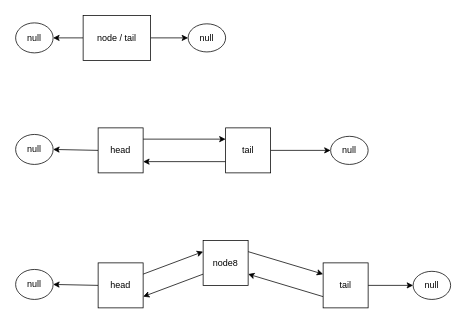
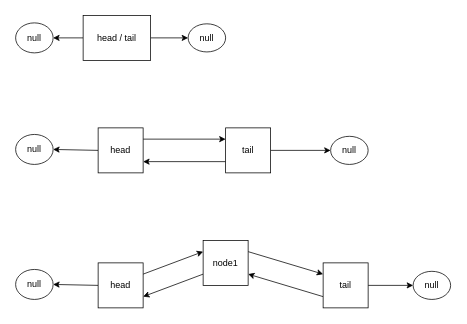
  <mxCell id="0" />
  <mxCell id="1" parent="0" />
  <mxCell id="2" style="edgeStyle=none;html=1;exitX=0;exitY=0.75;exitDx=0;exitDy=0;entryX=1;entryY=0.75;entryDx=0;entryDy=0;" parent="1" source="4" target="14" edge="1"><mxGeometry relative="1" as="geometry" /></mxCell>
  <mxCell id="3" style="edgeStyle=none;html=1;exitX=1;exitY=0.25;exitDx=0;exitDy=0;entryX=0;entryY=0.25;entryDx=0;entryDy=0;" parent="1" source="4" target="17" edge="1"><mxGeometry relative="1" as="geometry" /></mxCell>
- <mxCell id="4" value="node8" style="rounded=0;whiteSpace=wrap;html=1;" parent="1" vertex="1"><mxGeometry x="270" y="320" width="60" height="60" as="geometry" /></mxCell>
+ <mxCell id="4" value="node1" style="rounded=0;whiteSpace=wrap;html=1;" parent="1" vertex="1"><mxGeometry x="270" y="320" width="60" height="60" as="geometry" /></mxCell>
  <mxCell id="5" value="null" style="ellipse;whiteSpace=wrap;html=1;" parent="1" vertex="1"><mxGeometry x="20" y="358.75" width="50" height="40" as="geometry" /></mxCell>
  <mxCell id="6" value="null" style="ellipse;whiteSpace=wrap;html=1;" parent="1" vertex="1"><mxGeometry x="550" y="361.25" width="50" height="37.5" as="geometry" /></mxCell>
  <mxCell id="7" style="edgeStyle=none;html=1;exitX=1;exitY=0.5;exitDx=0;exitDy=0;entryX=0;entryY=0.5;entryDx=0;entryDy=0;" parent="1" source="9" target="11" edge="1"><mxGeometry relative="1" as="geometry" /></mxCell>
  <mxCell id="8" style="edgeStyle=none;html=1;exitX=0;exitY=0.5;exitDx=0;exitDy=0;entryX=1;entryY=0.5;entryDx=0;entryDy=0;" parent="1" source="9" target="10" edge="1"><mxGeometry relative="1" as="geometry" /></mxCell>
- <mxCell id="9" value="node / tail" style="rounded=0;whiteSpace=wrap;html=1;" parent="1" vertex="1"><mxGeometry x="110" y="20" width="90" height="60" as="geometry" /></mxCell>
+ <mxCell id="9" value="head / tail" style="rounded=0;whiteSpace=wrap;html=1;" parent="1" vertex="1"><mxGeometry x="110" y="20" width="90" height="60" as="geometry" /></mxCell>
  <mxCell id="10" value="null" style="ellipse;whiteSpace=wrap;html=1;" parent="1" vertex="1"><mxGeometry x="20" y="30" width="50" height="40" as="geometry" /></mxCell>
  <mxCell id="11" value="null" style="ellipse;whiteSpace=wrap;html=1;" parent="1" vertex="1"><mxGeometry x="250" y="31.25" width="50" height="37.5" as="geometry" /></mxCell>
  <mxCell id="12" style="edgeStyle=none;html=1;exitX=0;exitY=0.5;exitDx=0;exitDy=0;entryX=1;entryY=0.5;entryDx=0;entryDy=0;" parent="1" source="14" target="5" edge="1"><mxGeometry relative="1" as="geometry" /></mxCell>
  <mxCell id="13" style="edgeStyle=none;html=1;exitX=1;exitY=0.25;exitDx=0;exitDy=0;entryX=0;entryY=0.25;entryDx=0;entryDy=0;" parent="1" source="14" target="4" edge="1"><mxGeometry relative="1" as="geometry" /></mxCell>
  <mxCell id="14" value="head" style="rounded=0;whiteSpace=wrap;html=1;" parent="1" vertex="1"><mxGeometry x="130" y="350" width="60" height="60" as="geometry" /></mxCell>
  <mxCell id="15" style="edgeStyle=none;html=1;exitX=1;exitY=0.5;exitDx=0;exitDy=0;" parent="1" source="17" target="6" edge="1"><mxGeometry relative="1" as="geometry" /></mxCell>
  <mxCell id="16" style="edgeStyle=none;html=1;exitX=0;exitY=0.75;exitDx=0;exitDy=0;entryX=1;entryY=0.75;entryDx=0;entryDy=0;" parent="1" source="17" target="4" edge="1"><mxGeometry relative="1" as="geometry" /></mxCell>
  <mxCell id="17" value="tail" style="rounded=0;whiteSpace=wrap;html=1;" parent="1" vertex="1"><mxGeometry x="430" y="350" width="60" height="60" as="geometry" /></mxCell>
  <mxCell id="18" style="edgeStyle=none;html=1;exitX=1;exitY=0.25;exitDx=0;exitDy=0;entryX=0;entryY=0.25;entryDx=0;entryDy=0;" edge="1" parent="1" source="22" target="25"><mxGeometry relative="1" as="geometry"><mxPoint x="330" y="155" as="sourcePoint" /></mxGeometry></mxCell>
  <mxCell id="19" value="null" style="ellipse;whiteSpace=wrap;html=1;" vertex="1" parent="1"><mxGeometry x="20" y="178.75" width="50" height="40" as="geometry" /></mxCell>
  <mxCell id="20" value="null" style="ellipse;whiteSpace=wrap;html=1;" vertex="1" parent="1"><mxGeometry x="440" y="181.25" width="50" height="37.5" as="geometry" /></mxCell>
  <mxCell id="21" style="edgeStyle=none;html=1;exitX=0;exitY=0.5;exitDx=0;exitDy=0;entryX=1;entryY=0.5;entryDx=0;entryDy=0;" edge="1" parent="1" source="22" target="19"><mxGeometry relative="1" as="geometry" /></mxCell>
  <mxCell id="22" value="head" style="rounded=0;whiteSpace=wrap;html=1;" vertex="1" parent="1"><mxGeometry x="130" y="170" width="60" height="60" as="geometry" /></mxCell>
  <mxCell id="23" style="edgeStyle=none;html=1;exitX=1;exitY=0.5;exitDx=0;exitDy=0;" edge="1" parent="1" source="25" target="20"><mxGeometry relative="1" as="geometry" /></mxCell>
  <mxCell id="24" style="edgeStyle=none;html=1;exitX=0;exitY=0.75;exitDx=0;exitDy=0;entryX=1;entryY=0.75;entryDx=0;entryDy=0;" edge="1" parent="1" source="25" target="22"><mxGeometry relative="1" as="geometry"><mxPoint x="330" y="185" as="targetPoint" /></mxGeometry></mxCell>
  <mxCell id="25" value="tail" style="rounded=0;whiteSpace=wrap;html=1;" vertex="1" parent="1"><mxGeometry x="300" y="170" width="60" height="60" as="geometry" /></mxCell>
